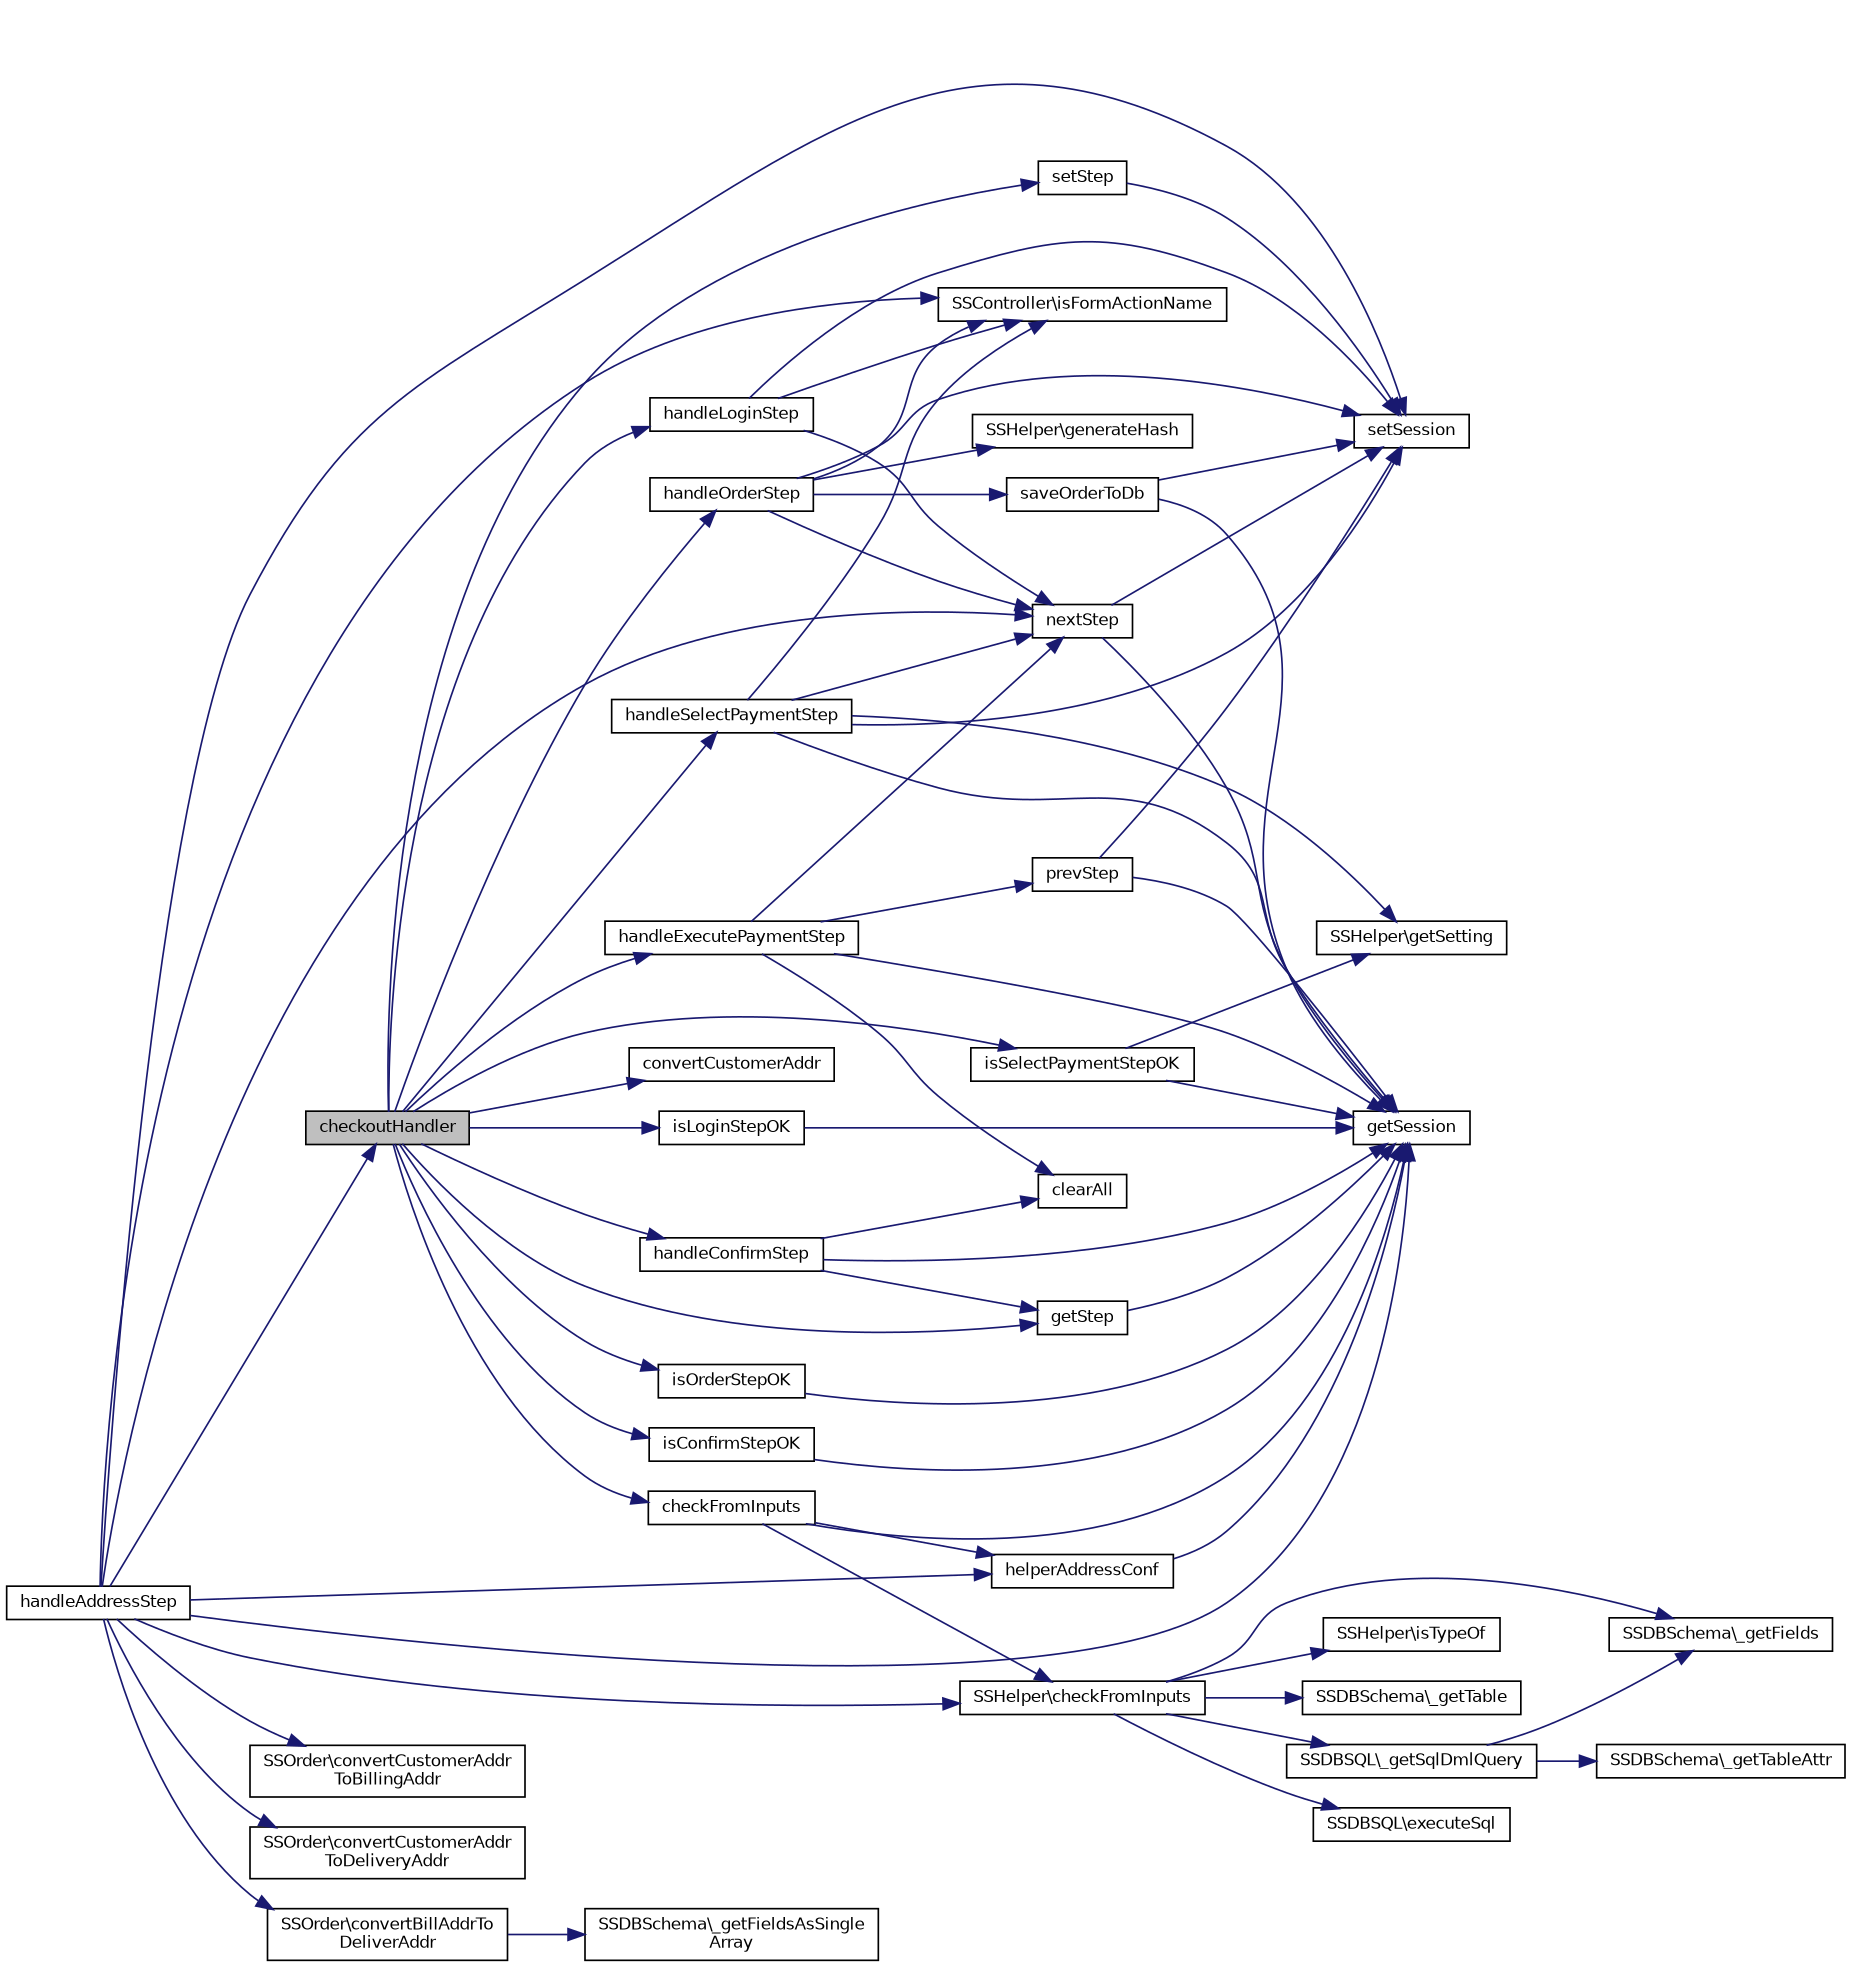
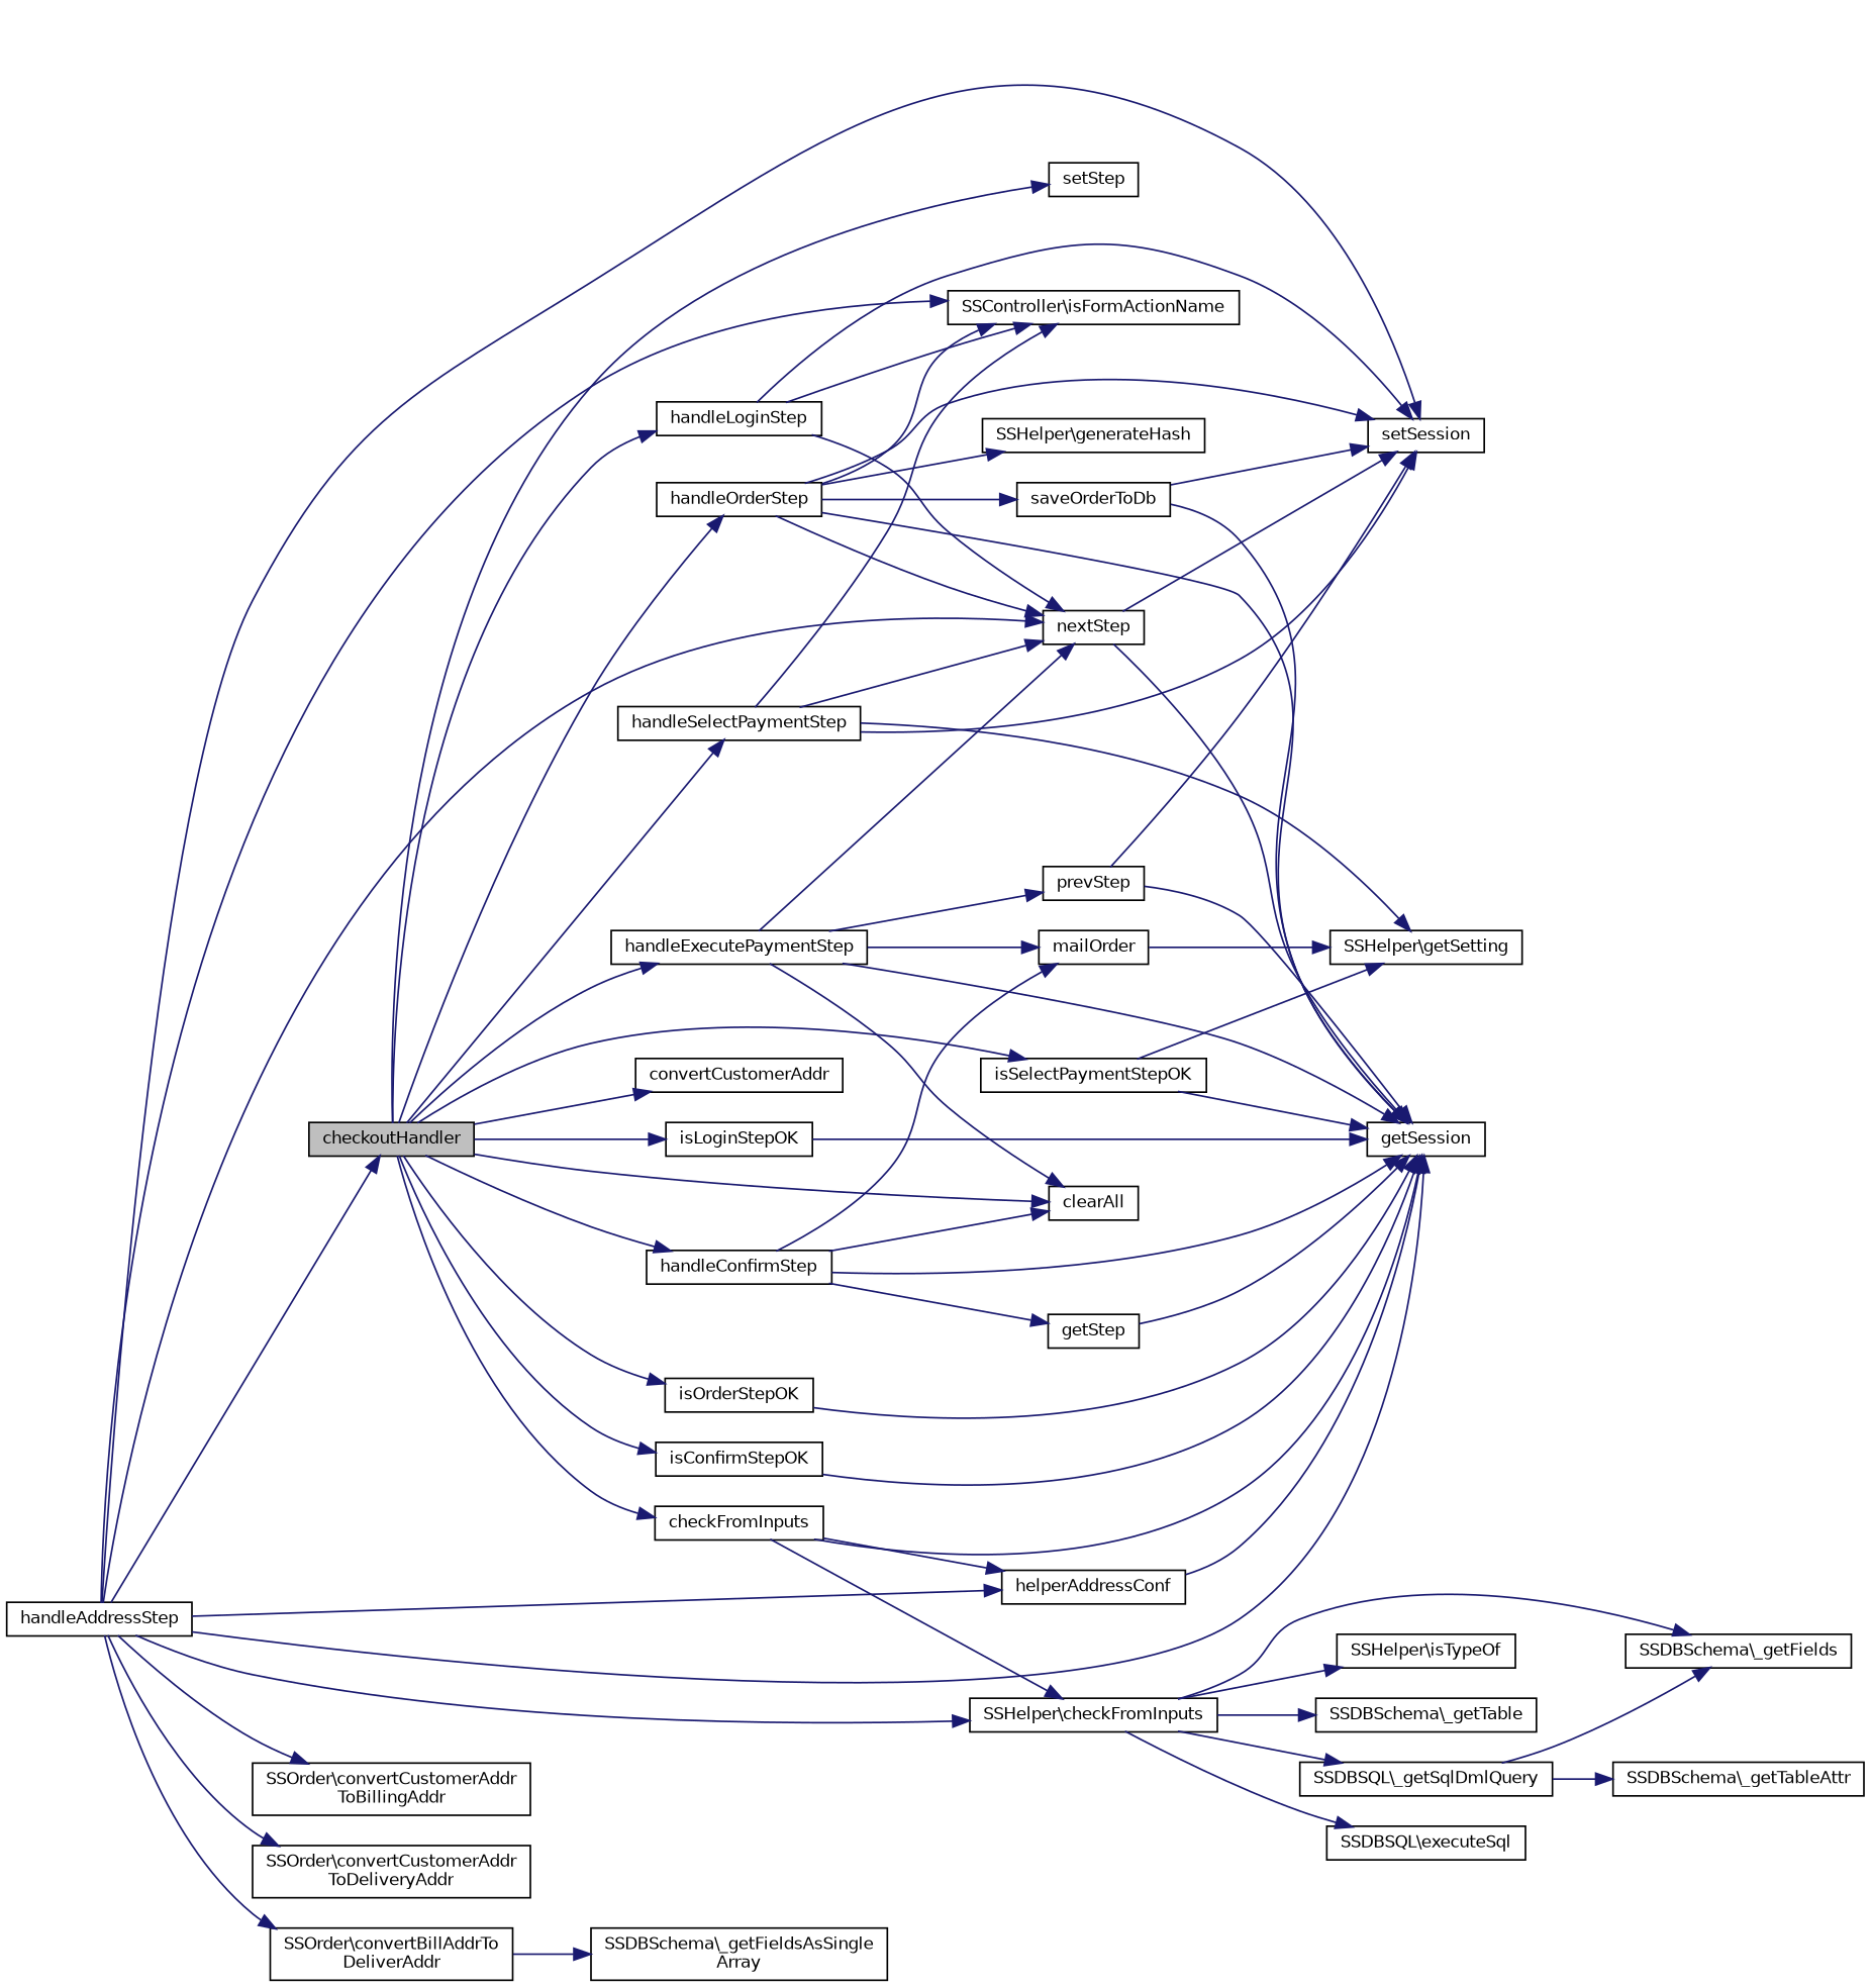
  digraph {
    rankdir=LR
    node [color=black fillcolor=white fontname=Helvetica fontsize=10 shape=record style=filled]
    edge [color=midnightblue fontname=Helvetica fontsize=10 labelfontname=Helvetica labelfontsize=10 style=solid]
    n1 [fillcolor=grey75 fontcolor=black height=0.2 label=checkoutHandler width=0.4]
    n2 [height=0.2 label=setStep width=0.4]
    n3 [height=0.2 label=isConfirmStepOK width=0.4]
    n4 [height=0.2 label=convertCustomerAddr width=0.4]
    n5 [height=0.2 label=getStep width=0.4]
    n6 [height=0.2 label=isLoginStepOK width=0.4]
    n7 [height=0.2 label=checkFromInputs width=0.4]
    n8 [height=0.2 label=isSelectPaymentStepOK width=0.4]
    n9 [height=0.2 label=isOrderStepOK width=0.4]
    n10 [height=0.2 label=handleLoginStep width=0.4]
    n11 [height=0.2 label=handleSelectPaymentStep width=0.4]
    n12 [height=0.2 label=handleOrderStep width=0.4]
    n13 [height=0.2 label=handleConfirmStep width=0.4]
    n14 [height=0.2 label=handleExecutePaymentStep width=0.4]
    n15 [height=0.2 label=setSession width=0.4]
    n16 [height=0.2 label=getSession width=0.4]
    n17 [height=0.2 label=helperAddressConf width=0.4]
    n18 [height=0.2 label="SSHelper\\checkFromInputs" width=0.4]
    n19 [height=0.2 label="SSHelper\\getSetting" width=0.4]
    n20 [height=0.2 label=nextStep width=0.4]
    n21 [height=0.2 label="SSController\\isFormActionName" width=0.4]
    n22 [height=0.2 label=handleAddressStep width=0.4]
    n23 [height=0.2 label="SSOrder\\convertCustomerAddr\lToBillingAddr" width=0.4]
    n24 [height=0.2 label="SSOrder\\convertCustomerAddr\lToDeliveryAddr" width=0.4]
    n25 [height=0.2 label="SSOrder\\convertBillAddrTo\lDeliverAddr" width=0.4]
    n26 [height=0.2 label=saveOrderToDb width=0.4]
    n27 [height=0.2 label="SSHelper\\generateHash" width=0.4]
+   n28 [height=0.2 label=mailOrder width=0.4]
    n29 [height=0.2 label=clearAll width=0.4]
    n30 [height=0.2 label=prevStep width=0.4]
    n31 [height=0.2 label="SSDBSchema\\_getFields" width=0.4]
    n32 [height=0.2 label="SSHelper\\isTypeOf" width=0.4]
    n33 [height=0.2 label="SSDBSchema\\_getTable" width=0.4]
    n34 [height=0.2 label="SSDBSQL\\_getSqlDmlQuery" width=0.4]
    n35 [height=0.2 label="SSDBSQL\\executeSql" width=0.4]
    n36 [height=0.2 label="SSDBSchema\\_getTableAttr" width=0.4]
    n37 [height=0.2 label="SSDBSchema\\_getFieldsAsSingle\lArray" width=0.4]
    n1 -> n2
    n1 -> n3
    n1 -> n4
-   n1 -> n5
+   n1 -> n29
    n1 -> n6
    n1 -> n7
    n1 -> n8
    n1 -> n9
    n1 -> n10
    n1 -> n11
    n1 -> n12
    n1 -> n13
    n1 -> n14
-   n2 -> n15
    n3 -> n16
    n5 -> n16
    n6 -> n16
    n7 -> n16
    n7 -> n17
    n7 -> n18
    n8 -> n16
    n8 -> n19
    n9 -> n16
    n10 -> n15
    n10 -> n20
    n10 -> n21
    n11 -> n15
    n11 -> n19
    n11 -> n20
    n11 -> n21
    n12 -> n15
-   n11 -> n16
+   n12 -> n16
    n12 -> n20
    n12 -> n21
    n12 -> n26
    n12 -> n27
    n13 -> n5
    n13 -> n16
+   n13 -> n28
    n13 -> n29
    n14 -> n16
    n14 -> n20
+   n14 -> n28
    n14 -> n29
    n14 -> n30
    n17 -> n16
    n18 -> n31
    n18 -> n32
    n18 -> n33
    n18 -> n34
    n18 -> n35
    n20 -> n15
    n20 -> n16
    n22 -> n1
    n22 -> n15
    n22 -> n16
    n22 -> n17
    n22 -> n18
    n22 -> n20
    n22 -> n21
    n22 -> n23
    n22 -> n24
    n22 -> n25
    n25 -> n37
    n26 -> n15
    n26 -> n16
+   n28 -> n19
    n30 -> n15
    n30 -> n16
    n34 -> n31
    n34 -> n36
  }
